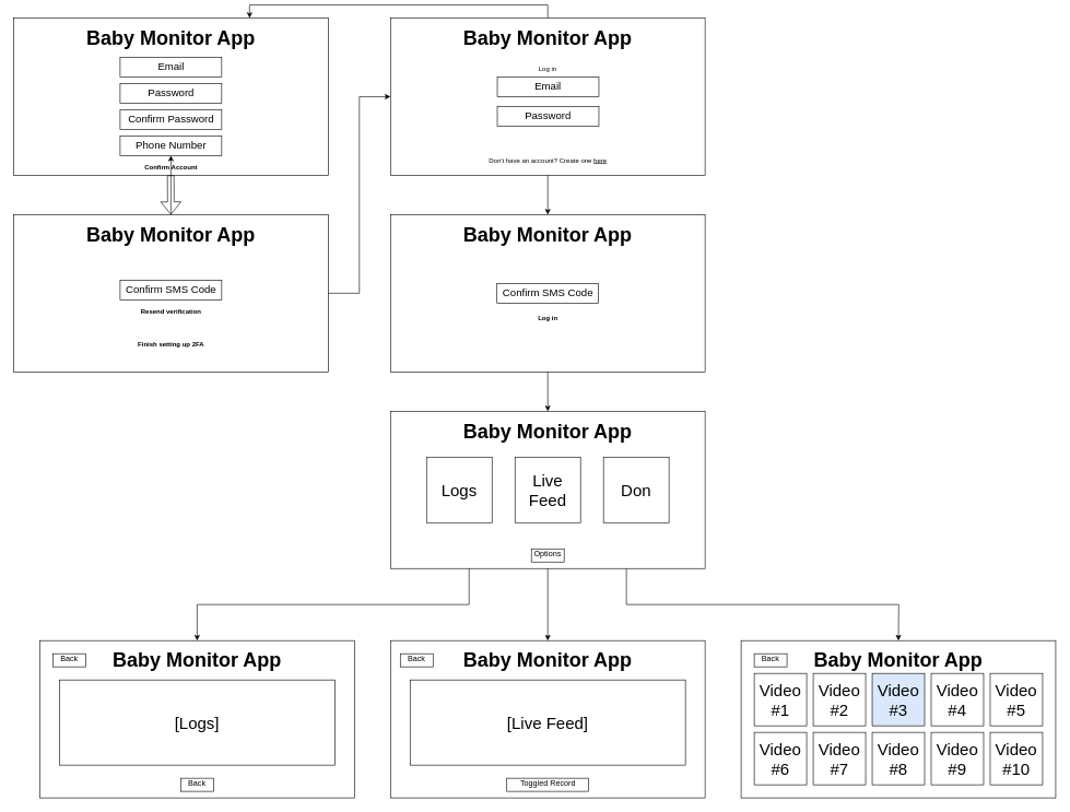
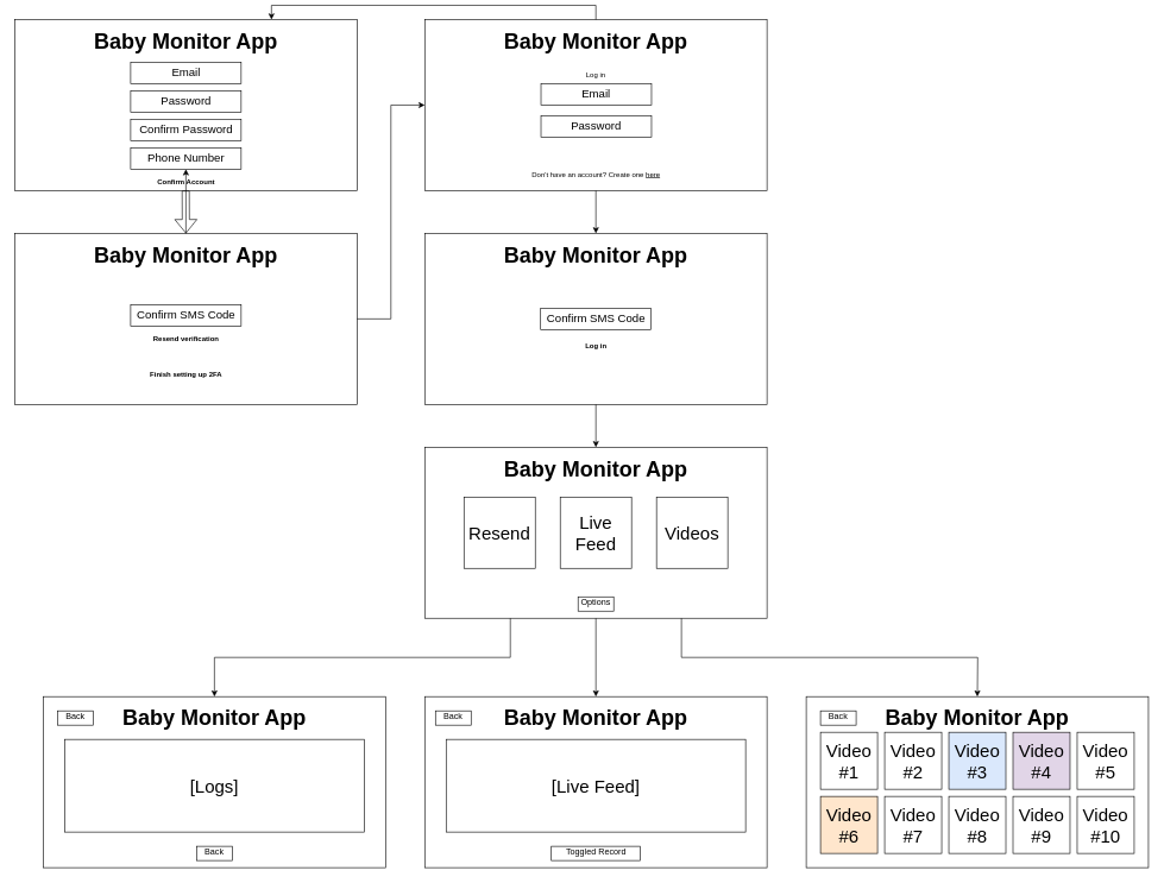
  <mxCell id="0" />
  <mxCell id="1" parent="0" />
  <mxCell id="2" value="" style="group" vertex="1" connectable="0" parent="1"><mxGeometry x="595" y="20" width="480" height="240" as="geometry" /></mxCell>
  <mxCell id="3" value="&lt;b&gt;&lt;font style=&quot;font-size: 30px;&quot;&gt;Baby Monitor App&lt;br&gt;&lt;br&gt;&lt;br&gt;&lt;br&gt;&lt;br&gt;&lt;br&gt;&lt;/font&gt;&lt;/b&gt;" style="rounded=0;whiteSpace=wrap;html=1;" vertex="1" parent="2"><mxGeometry width="480" height="240" as="geometry" /></mxCell>
  <mxCell id="4" value="&lt;font style=&quot;font-size: 16px;&quot;&gt;Email&lt;/font&gt;" style="rounded=0;whiteSpace=wrap;html=1;fontSize=30;verticalAlign=bottom;" vertex="1" parent="2"><mxGeometry x="163" y="90" width="155" height="30" as="geometry" /></mxCell>
  <mxCell id="5" value="&lt;font style=&quot;font-size: 16px;&quot;&gt;Password&lt;/font&gt;" style="rounded=0;whiteSpace=wrap;html=1;fontSize=30;verticalAlign=bottom;" vertex="1" parent="2"><mxGeometry x="163" y="135" width="155" height="30" as="geometry" /></mxCell>
  <mxCell id="6" value="&lt;font style=&quot;font-size: 10px;&quot;&gt;Log in&lt;/font&gt;" style="text;html=1;strokeColor=none;fillColor=none;align=center;verticalAlign=middle;whiteSpace=wrap;rounded=0;fontSize=16;" vertex="1" parent="2"><mxGeometry x="210" y="60" width="60" height="30" as="geometry" /></mxCell>
  <mxCell id="7" value="&lt;font style=&quot;font-size: 10px;&quot;&gt;Don't have an account? Create one &lt;u&gt;here&lt;/u&gt;&lt;/font&gt;" style="text;html=1;strokeColor=none;fillColor=none;align=center;verticalAlign=middle;whiteSpace=wrap;rounded=0;fontSize=16;" vertex="1" parent="2"><mxGeometry x="133" y="200" width="215" height="30" as="geometry" /></mxCell>
  <mxCell id="8" value="" style="group" vertex="1" connectable="0" parent="1"><mxGeometry x="20" y="20" width="480" height="240" as="geometry" /></mxCell>
  <mxCell id="9" value="&lt;b&gt;&lt;font style=&quot;font-size: 30px;&quot;&gt;Baby Monitor App&lt;br&gt;&lt;br&gt;&lt;br&gt;&lt;br&gt;&lt;br&gt;&lt;br&gt;&lt;/font&gt;&lt;/b&gt;" style="rounded=0;whiteSpace=wrap;html=1;" vertex="1" parent="8"><mxGeometry width="480" height="240" as="geometry" /></mxCell>
  <mxCell id="10" value="" style="group" vertex="1" connectable="0" parent="8"><mxGeometry x="132.5" y="60" width="215" height="180" as="geometry" /></mxCell>
  <mxCell id="11" value="&lt;font style=&quot;font-size: 16px;&quot;&gt;Email&lt;/font&gt;" style="rounded=0;whiteSpace=wrap;html=1;fontSize=30;verticalAlign=bottom;" vertex="1" parent="10"><mxGeometry x="30" width="155" height="30" as="geometry" /></mxCell>
  <mxCell id="12" value="&lt;font style=&quot;font-size: 16px;&quot;&gt;Password&lt;/font&gt;" style="rounded=0;whiteSpace=wrap;html=1;fontSize=30;verticalAlign=bottom;" vertex="1" parent="10"><mxGeometry x="30" y="40" width="155" height="30" as="geometry" /></mxCell>
  <mxCell id="13" value="&lt;font style=&quot;font-size: 16px;&quot;&gt;Confirm Password&lt;/font&gt;" style="rounded=0;whiteSpace=wrap;html=1;fontSize=30;verticalAlign=bottom;" vertex="1" parent="10"><mxGeometry x="30" y="80" width="155" height="30" as="geometry" /></mxCell>
  <mxCell id="14" value="&lt;font style=&quot;font-size: 10px;&quot;&gt;&lt;b&gt;Confirm Account&lt;/b&gt;&lt;/font&gt;" style="text;html=1;strokeColor=none;fillColor=none;align=center;verticalAlign=middle;whiteSpace=wrap;rounded=0;fontSize=16;" vertex="1" parent="10"><mxGeometry y="150" width="215" height="30" as="geometry" /></mxCell>
  <mxCell id="15" value="&lt;font style=&quot;font-size: 16px;&quot;&gt;Phone Number&lt;/font&gt;" style="rounded=0;whiteSpace=wrap;html=1;fontSize=30;verticalAlign=bottom;" vertex="1" parent="10"><mxGeometry x="30" y="120" width="155" height="30" as="geometry" /></mxCell>
  <mxCell id="16" value="" style="shape=flexArrow;endArrow=classic;html=1;rounded=0;fontSize=10;entryX=0.5;entryY=0;entryDx=0;entryDy=0;" edge="1" parent="1" target="18"><mxGeometry width="50" height="50" relative="1" as="geometry"><mxPoint x="259.71" y="260" as="sourcePoint" /><mxPoint x="259.71" y="360" as="targetPoint" /></mxGeometry></mxCell>
  <mxCell id="17" value="" style="group" vertex="1" connectable="0" parent="1"><mxGeometry x="20" y="360" width="480" height="240" as="geometry" /></mxCell>
  <mxCell id="18" value="&lt;b&gt;&lt;font style=&quot;font-size: 30px;&quot;&gt;Baby Monitor App&lt;br&gt;&lt;br&gt;&lt;br&gt;&lt;br&gt;&lt;br&gt;&lt;br&gt;&lt;/font&gt;&lt;/b&gt;" style="rounded=0;whiteSpace=wrap;html=1;" vertex="1" parent="17"><mxGeometry y="-40" width="480" height="240" as="geometry" /></mxCell>
  <mxCell id="19" value="&lt;font style=&quot;font-size: 16px;&quot;&gt;Confirm SMS Code&lt;/font&gt;" style="rounded=0;whiteSpace=wrap;html=1;fontSize=30;verticalAlign=bottom;" vertex="1" parent="17"><mxGeometry x="162.5" y="60" width="155" height="30" as="geometry" /></mxCell>
  <mxCell id="20" value="" style="group" vertex="1" connectable="0" parent="17"><mxGeometry x="132.5" y="-10" width="215" height="180" as="geometry" /></mxCell>
  <mxCell id="21" value="&lt;b style=&quot;font-size: 10px;&quot;&gt;Finish setting up 2FA&lt;/b&gt;" style="text;html=1;strokeColor=none;fillColor=none;align=center;verticalAlign=middle;whiteSpace=wrap;rounded=0;fontSize=16;" vertex="1" parent="20"><mxGeometry y="150" width="215" height="30" as="geometry" /></mxCell>
  <mxCell id="22" value="&lt;b style=&quot;font-size: 10px;&quot;&gt;Resend verification&lt;/b&gt;" style="text;html=1;strokeColor=none;fillColor=none;align=center;verticalAlign=middle;whiteSpace=wrap;rounded=0;fontSize=16;" vertex="1" parent="17"><mxGeometry x="132.5" y="90" width="215" height="30" as="geometry" /></mxCell>
  <mxCell id="23" style="edgeStyle=orthogonalEdgeStyle;rounded=0;orthogonalLoop=1;jettySize=auto;html=1;entryX=0;entryY=0.5;entryDx=0;entryDy=0;fontSize=10;" edge="1" parent="1" source="18" target="3"><mxGeometry relative="1" as="geometry" /></mxCell>
  <mxCell id="24" style="edgeStyle=orthogonalEdgeStyle;rounded=0;orthogonalLoop=1;jettySize=auto;html=1;exitX=0.5;exitY=0;exitDx=0;exitDy=0;entryX=0.75;entryY=0;entryDx=0;entryDy=0;fontSize=10;" edge="1" parent="1" source="3" target="9"><mxGeometry relative="1" as="geometry" /></mxCell>
  <mxCell id="25" value="" style="group" vertex="1" connectable="0" parent="1"><mxGeometry x="595" y="320" width="480" height="240" as="geometry" /></mxCell>
  <mxCell id="26" value="&lt;b&gt;&lt;font style=&quot;font-size: 30px;&quot;&gt;Baby Monitor App&lt;br&gt;&lt;br&gt;&lt;br&gt;&lt;br&gt;&lt;br&gt;&lt;br&gt;&lt;/font&gt;&lt;/b&gt;" style="rounded=0;whiteSpace=wrap;html=1;" vertex="1" parent="25"><mxGeometry width="480" height="240" as="geometry" /></mxCell>
  <mxCell id="27" value="&lt;font style=&quot;font-size: 16px;&quot;&gt;Confirm SMS Code&lt;/font&gt;" style="rounded=0;whiteSpace=wrap;html=1;fontSize=30;verticalAlign=bottom;" vertex="1" parent="25"><mxGeometry x="162.5" y="105" width="155" height="30" as="geometry" /></mxCell>
  <mxCell id="28" value="" style="group" vertex="1" connectable="0" parent="25"><mxGeometry x="132.5" y="-10" width="332.5" height="240" as="geometry" /></mxCell>
  <mxCell id="29" value="&lt;font style=&quot;font-size: 10px;&quot;&gt;&lt;b&gt;Log in&lt;/b&gt;&lt;/font&gt;" style="text;html=1;strokeColor=none;fillColor=none;align=center;verticalAlign=middle;whiteSpace=wrap;rounded=0;fontSize=16;" vertex="1" parent="28"><mxGeometry y="150" width="215" height="30" as="geometry" /></mxCell>
  <mxCell id="30" style="edgeStyle=orthogonalEdgeStyle;rounded=0;orthogonalLoop=1;jettySize=auto;html=1;exitX=0.5;exitY=1;exitDx=0;exitDy=0;entryX=0.5;entryY=0;entryDx=0;entryDy=0;fontSize=10;" edge="1" parent="1" source="3" target="26"><mxGeometry relative="1" as="geometry" /></mxCell>
  <mxCell id="31" style="edgeStyle=orthogonalEdgeStyle;rounded=0;orthogonalLoop=1;jettySize=auto;html=1;exitX=0.5;exitY=1;exitDx=0;exitDy=0;entryX=0.5;entryY=0;entryDx=0;entryDy=0;fontSize=10;" edge="1" parent="1" source="26" target="33"><mxGeometry relative="1" as="geometry" /></mxCell>
  <mxCell id="32" value="" style="group" vertex="1" connectable="0" parent="1"><mxGeometry x="595" y="620" width="480" height="240" as="geometry" /></mxCell>
  <mxCell id="33" value="&lt;b&gt;&lt;font style=&quot;font-size: 30px;&quot;&gt;Baby Monitor App&lt;br&gt;&lt;br&gt;&lt;br&gt;&lt;br&gt;&lt;br&gt;&lt;br&gt;&lt;/font&gt;&lt;/b&gt;" style="rounded=0;whiteSpace=wrap;html=1;" vertex="1" parent="32"><mxGeometry width="480" height="240" as="geometry" /></mxCell>
- <mxCell id="34" value="&lt;span style=&quot;font-size: 25px;&quot;&gt;Logs&lt;/span&gt;" style="rounded=0;whiteSpace=wrap;html=1;fontSize=10;" vertex="1" parent="32"><mxGeometry x="55" y="70" width="100" height="100" as="geometry" /></mxCell>
+ <mxCell id="34" value="&lt;span style=&quot;font-size: 25px;&quot;&gt;Resend&lt;/span&gt;" style="rounded=0;whiteSpace=wrap;html=1;fontSize=10;" vertex="1" parent="32"><mxGeometry x="55" y="70" width="100" height="100" as="geometry" /></mxCell>
  <mxCell id="35" value="&lt;font style=&quot;font-size: 25px;&quot;&gt;Live Feed&lt;/font&gt;" style="rounded=0;whiteSpace=wrap;html=1;fontSize=10;" vertex="1" parent="32"><mxGeometry x="190" y="70" width="100" height="100" as="geometry" /></mxCell>
- <mxCell id="36" value="&lt;span style=&quot;font-size: 25px;&quot;&gt;Don&lt;/span&gt;" style="rounded=0;whiteSpace=wrap;html=1;fontSize=10;" vertex="1" parent="32"><mxGeometry x="325" y="70" width="100" height="100" as="geometry" /></mxCell>
+ <mxCell id="36" value="&lt;span style=&quot;font-size: 25px;&quot;&gt;Videos&lt;/span&gt;" style="rounded=0;whiteSpace=wrap;html=1;fontSize=10;" vertex="1" parent="32"><mxGeometry x="325" y="70" width="100" height="100" as="geometry" /></mxCell>
  <mxCell id="37" value="&lt;font style=&quot;font-size: 12px;&quot;&gt;Options&lt;/font&gt;" style="rounded=0;whiteSpace=wrap;html=1;fontSize=25;verticalAlign=bottom;" vertex="1" parent="32"><mxGeometry x="215" y="210" width="50" height="20" as="geometry" /></mxCell>
  <mxCell id="38" value="" style="group" vertex="1" connectable="0" parent="1"><mxGeometry x="60" y="970" width="480" height="240" as="geometry" /></mxCell>
  <mxCell id="39" value="&lt;b&gt;&lt;font style=&quot;font-size: 30px;&quot;&gt;Baby Monitor App&lt;br&gt;&lt;br&gt;&lt;br&gt;&lt;br&gt;&lt;br&gt;&lt;br&gt;&lt;/font&gt;&lt;/b&gt;" style="rounded=0;whiteSpace=wrap;html=1;" vertex="1" parent="38"><mxGeometry width="480" height="240" as="geometry" /></mxCell>
  <mxCell id="40" value="&lt;span style=&quot;font-size: 25px;&quot;&gt;[Logs]&lt;/span&gt;" style="rounded=0;whiteSpace=wrap;html=1;fontSize=10;" vertex="1" parent="38"><mxGeometry x="30" y="60" width="420" height="130" as="geometry" /></mxCell>
  <mxCell id="41" value="&lt;font style=&quot;font-size: 12px;&quot;&gt;Back&lt;/font&gt;" style="rounded=0;whiteSpace=wrap;html=1;fontSize=25;verticalAlign=bottom;" vertex="1" parent="38"><mxGeometry x="215" y="210" width="50" height="20" as="geometry" /></mxCell>
  <mxCell id="42" value="&lt;font style=&quot;font-size: 12px;&quot;&gt;Back&lt;/font&gt;" style="rounded=0;whiteSpace=wrap;html=1;fontSize=25;verticalAlign=bottom;" vertex="1" parent="38"><mxGeometry x="20" y="20" width="50" height="20" as="geometry" /></mxCell>
  <mxCell id="43" value="" style="group" vertex="1" connectable="0" parent="1"><mxGeometry x="595" y="970" width="480" height="240" as="geometry" /></mxCell>
  <mxCell id="44" value="&lt;b&gt;&lt;font style=&quot;font-size: 30px;&quot;&gt;Baby Monitor App&lt;br&gt;&lt;br&gt;&lt;br&gt;&lt;br&gt;&lt;br&gt;&lt;br&gt;&lt;/font&gt;&lt;/b&gt;" style="rounded=0;whiteSpace=wrap;html=1;" vertex="1" parent="43"><mxGeometry width="480" height="240" as="geometry" /></mxCell>
  <mxCell id="45" value="&lt;span style=&quot;font-size: 25px;&quot;&gt;[Live Feed]&lt;/span&gt;" style="rounded=0;whiteSpace=wrap;html=1;fontSize=10;" vertex="1" parent="43"><mxGeometry x="30" y="60" width="420" height="130" as="geometry" /></mxCell>
  <mxCell id="46" value="&lt;font style=&quot;font-size: 12px;&quot;&gt;Toggled Record&lt;/font&gt;" style="rounded=0;whiteSpace=wrap;html=1;fontSize=25;verticalAlign=bottom;" vertex="1" parent="43"><mxGeometry x="177.5" y="210" width="125" height="20" as="geometry" /></mxCell>
  <mxCell id="47" value="&lt;font style=&quot;font-size: 12px;&quot;&gt;Back&lt;/font&gt;" style="rounded=0;whiteSpace=wrap;html=1;fontSize=25;verticalAlign=bottom;" vertex="1" parent="43"><mxGeometry x="15" y="20" width="50" height="20" as="geometry" /></mxCell>
  <mxCell id="48" style="edgeStyle=orthogonalEdgeStyle;rounded=0;orthogonalLoop=1;jettySize=auto;html=1;exitX=0.5;exitY=1;exitDx=0;exitDy=0;entryX=0.5;entryY=0;entryDx=0;entryDy=0;fontSize=12;" edge="1" parent="1" source="33" target="44"><mxGeometry relative="1" as="geometry" /></mxCell>
  <mxCell id="49" style="edgeStyle=orthogonalEdgeStyle;rounded=0;orthogonalLoop=1;jettySize=auto;html=1;exitX=0.25;exitY=1;exitDx=0;exitDy=0;entryX=0.5;entryY=0;entryDx=0;entryDy=0;fontSize=12;" edge="1" parent="1" source="33" target="39"><mxGeometry relative="1" as="geometry" /></mxCell>
  <mxCell id="50" value="" style="group" vertex="1" connectable="0" parent="1"><mxGeometry x="1130" y="970" width="480" height="240" as="geometry" /></mxCell>
  <mxCell id="51" value="&lt;b&gt;&lt;font style=&quot;font-size: 30px;&quot;&gt;Baby Monitor App&lt;br&gt;&lt;br&gt;&lt;br&gt;&lt;br&gt;&lt;br&gt;&lt;br&gt;&lt;/font&gt;&lt;/b&gt;" style="rounded=0;whiteSpace=wrap;html=1;" vertex="1" parent="50"><mxGeometry width="480" height="240" as="geometry" /></mxCell>
  <mxCell id="52" value="&lt;span style=&quot;font-size: 25px;&quot;&gt;Video #2&lt;/span&gt;" style="rounded=0;whiteSpace=wrap;html=1;fontSize=10;" vertex="1" parent="50"><mxGeometry x="110" y="50" width="80" height="80" as="geometry" /></mxCell>
  <mxCell id="53" value="&lt;font style=&quot;font-size: 12px;&quot;&gt;Back&lt;/font&gt;" style="rounded=0;whiteSpace=wrap;html=1;fontSize=25;verticalAlign=bottom;" vertex="1" parent="50"><mxGeometry x="20" y="20" width="50" height="20" as="geometry" /></mxCell>
  <mxCell id="54" value="&lt;span style=&quot;font-size: 25px;&quot;&gt;Video #3&lt;/span&gt;" style="rounded=0;whiteSpace=wrap;html=1;fontSize=10;fillColor=#dae8fc;" vertex="1" parent="50"><mxGeometry x="200" y="50" width="80" height="80" as="geometry" /></mxCell>
- <mxCell id="55" value="&lt;span style=&quot;font-size: 25px;&quot;&gt;Video #4&lt;/span&gt;" style="rounded=0;whiteSpace=wrap;html=1;fontSize=10;" vertex="1" parent="50"><mxGeometry x="290" y="50" width="80" height="80" as="geometry" /></mxCell>
+ <mxCell id="55" value="&lt;span style=&quot;font-size: 25px;&quot;&gt;Video #4&lt;/span&gt;" style="rounded=0;whiteSpace=wrap;html=1;fontSize=10;fillColor=#e1d5e7;" vertex="1" parent="50"><mxGeometry x="290" y="50" width="80" height="80" as="geometry" /></mxCell>
  <mxCell id="56" value="&lt;span style=&quot;font-size: 25px;&quot;&gt;Video #5&lt;/span&gt;" style="rounded=0;whiteSpace=wrap;html=1;fontSize=10;" vertex="1" parent="50"><mxGeometry x="380" y="50" width="80" height="80" as="geometry" /></mxCell>
  <mxCell id="57" value="&lt;span style=&quot;font-size: 25px;&quot;&gt;Video #1&lt;/span&gt;" style="rounded=0;whiteSpace=wrap;html=1;fontSize=10;" vertex="1" parent="50"><mxGeometry x="20" y="50" width="80" height="80" as="geometry" /></mxCell>
  <mxCell id="58" value="&lt;span style=&quot;font-size: 25px;&quot;&gt;Video #7&lt;/span&gt;" style="rounded=0;whiteSpace=wrap;html=1;fontSize=10;" vertex="1" parent="50"><mxGeometry x="110" y="140" width="80" height="80" as="geometry" /></mxCell>
  <mxCell id="59" value="&lt;span style=&quot;font-size: 25px;&quot;&gt;Video #8&lt;/span&gt;" style="rounded=0;whiteSpace=wrap;html=1;fontSize=10;" vertex="1" parent="50"><mxGeometry x="200" y="140" width="80" height="80" as="geometry" /></mxCell>
  <mxCell id="60" value="&lt;span style=&quot;font-size: 25px;&quot;&gt;Video #9&lt;/span&gt;" style="rounded=0;whiteSpace=wrap;html=1;fontSize=10;" vertex="1" parent="50"><mxGeometry x="290" y="140" width="80" height="80" as="geometry" /></mxCell>
  <mxCell id="61" value="&lt;span style=&quot;font-size: 25px;&quot;&gt;Video #10&lt;/span&gt;" style="rounded=0;whiteSpace=wrap;html=1;fontSize=10;" vertex="1" parent="50"><mxGeometry x="380" y="140" width="80" height="80" as="geometry" /></mxCell>
- <mxCell id="62" value="&lt;span style=&quot;font-size: 25px;&quot;&gt;Video #6&lt;/span&gt;" style="rounded=0;whiteSpace=wrap;html=1;fontSize=10;" vertex="1" parent="50"><mxGeometry x="20" y="140" width="80" height="80" as="geometry" /></mxCell>
+ <mxCell id="62" value="&lt;span style=&quot;font-size: 25px;&quot;&gt;Video #6&lt;/span&gt;" style="rounded=0;whiteSpace=wrap;html=1;fontSize=10;fillColor=#ffe6cc;" vertex="1" parent="50"><mxGeometry x="20" y="140" width="80" height="80" as="geometry" /></mxCell>
  <mxCell id="63" value="" style="edgeStyle=orthogonalEdgeStyle;rounded=0;orthogonalLoop=1;jettySize=auto;html=1;fontSize=12;" edge="1" parent="1" source="18" target="15"><mxGeometry relative="1" as="geometry" /></mxCell>
  <mxCell id="64" style="edgeStyle=orthogonalEdgeStyle;rounded=0;orthogonalLoop=1;jettySize=auto;html=1;exitX=0.75;exitY=1;exitDx=0;exitDy=0;fontSize=12;" edge="1" parent="1" source="33"><mxGeometry relative="1" as="geometry"><mxPoint x="1370" y="970" as="targetPoint" /></mxGeometry></mxCell>
